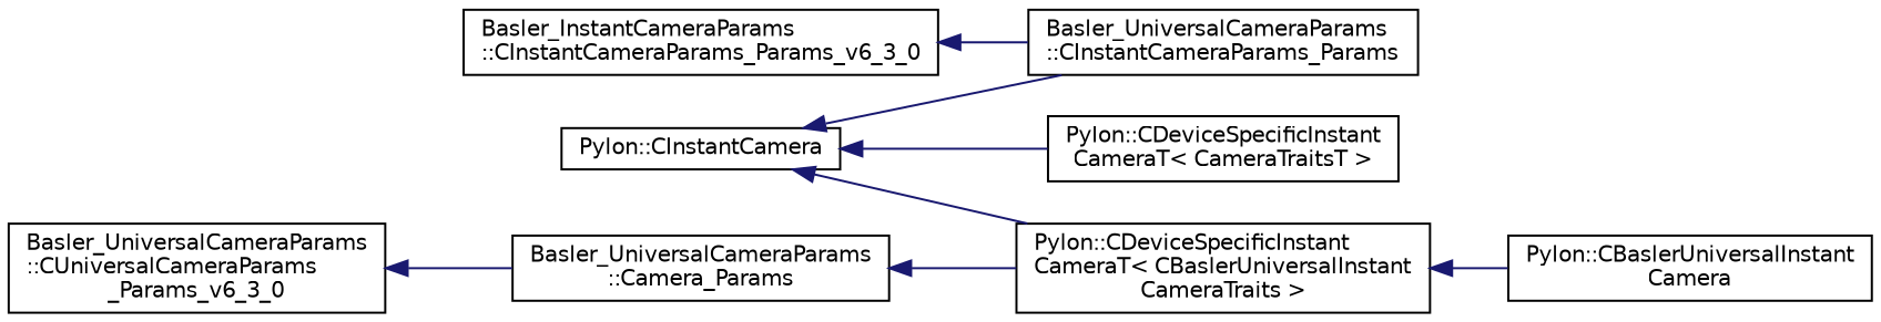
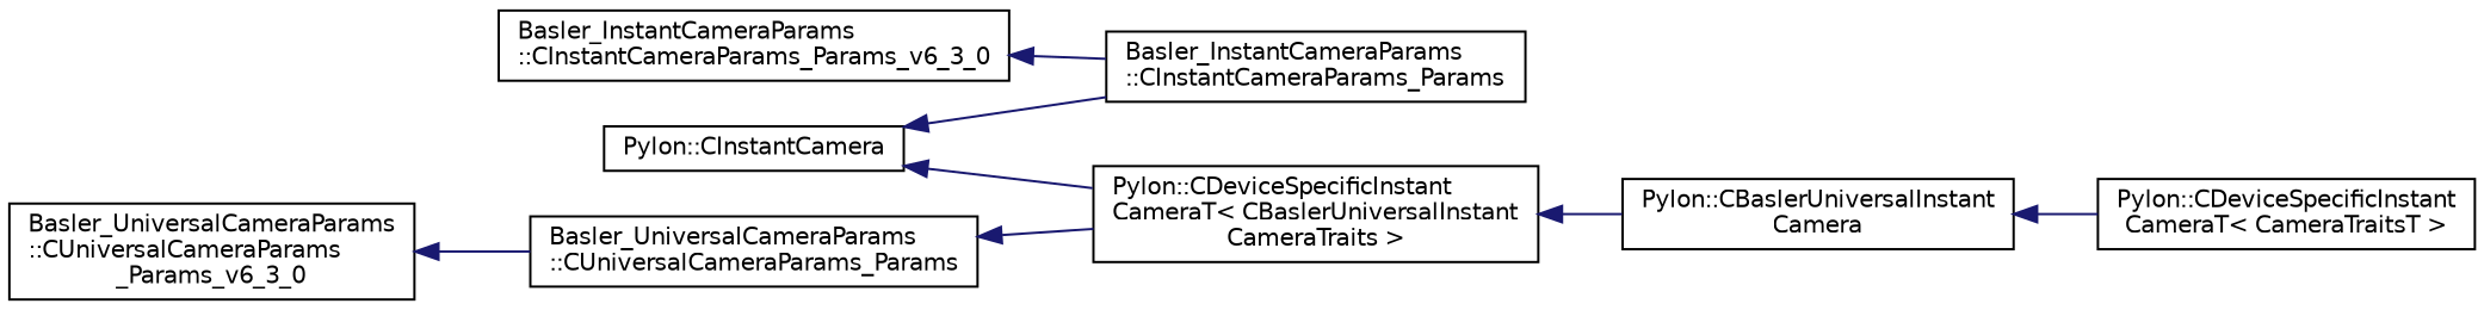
  digraph {
    rankdir=LR
    node [color=black fillcolor=white fontname=Helvetica fontsize=10 shape=record style=filled]
    edge [color=midnightblue dir=back fontname=Helvetica fontsize=10 labelfontname=Helvetica labelfontsize=10 style=solid]
    n1 [height=0.2 label="Basler_InstantCameraParams\l::CInstantCameraParams_Params_v6_3_0" width=0.4]
-   n2 [height=0.2 label="Basler_UniversalCameraParams\l::CInstantCameraParams_Params" width=0.4]
+   n2 [height=0.2 label="Basler_InstantCameraParams\l::CInstantCameraParams_Params" width=0.4]
    n3 [height=0.2 label="Pylon::CInstantCamera" width=0.4]
    n4 [height=0.2 label="Pylon::CDeviceSpecificInstant\lCameraT\< CBaslerUniversalInstant\lCameraTraits \>" width=0.4]
    n5 [height=0.2 label="Pylon::CDeviceSpecificInstant\lCameraT\< CameraTraitsT \>" width=0.4]
    n6 [height=0.2 label="Pylon::CBaslerUniversalInstant\lCamera" width=0.4]
    n7 [height=0.2 label="Basler_UniversalCameraParams\l::CUniversalCameraParams\l_Params_v6_3_0" width=0.4]
-   n8 [height=0.2 label="Basler_UniversalCameraParams\l::Camera_Params" width=0.4]
+   n8 [height=0.2 label="Basler_UniversalCameraParams\l::CUniversalCameraParams_Params" width=0.4]
    n1 -> n2
    n3 -> n2
    n3 -> n4
-   n3 -> n5
+   n6 -> n5
    n4 -> n6
    n7 -> n8
    n8 -> n4
  }
